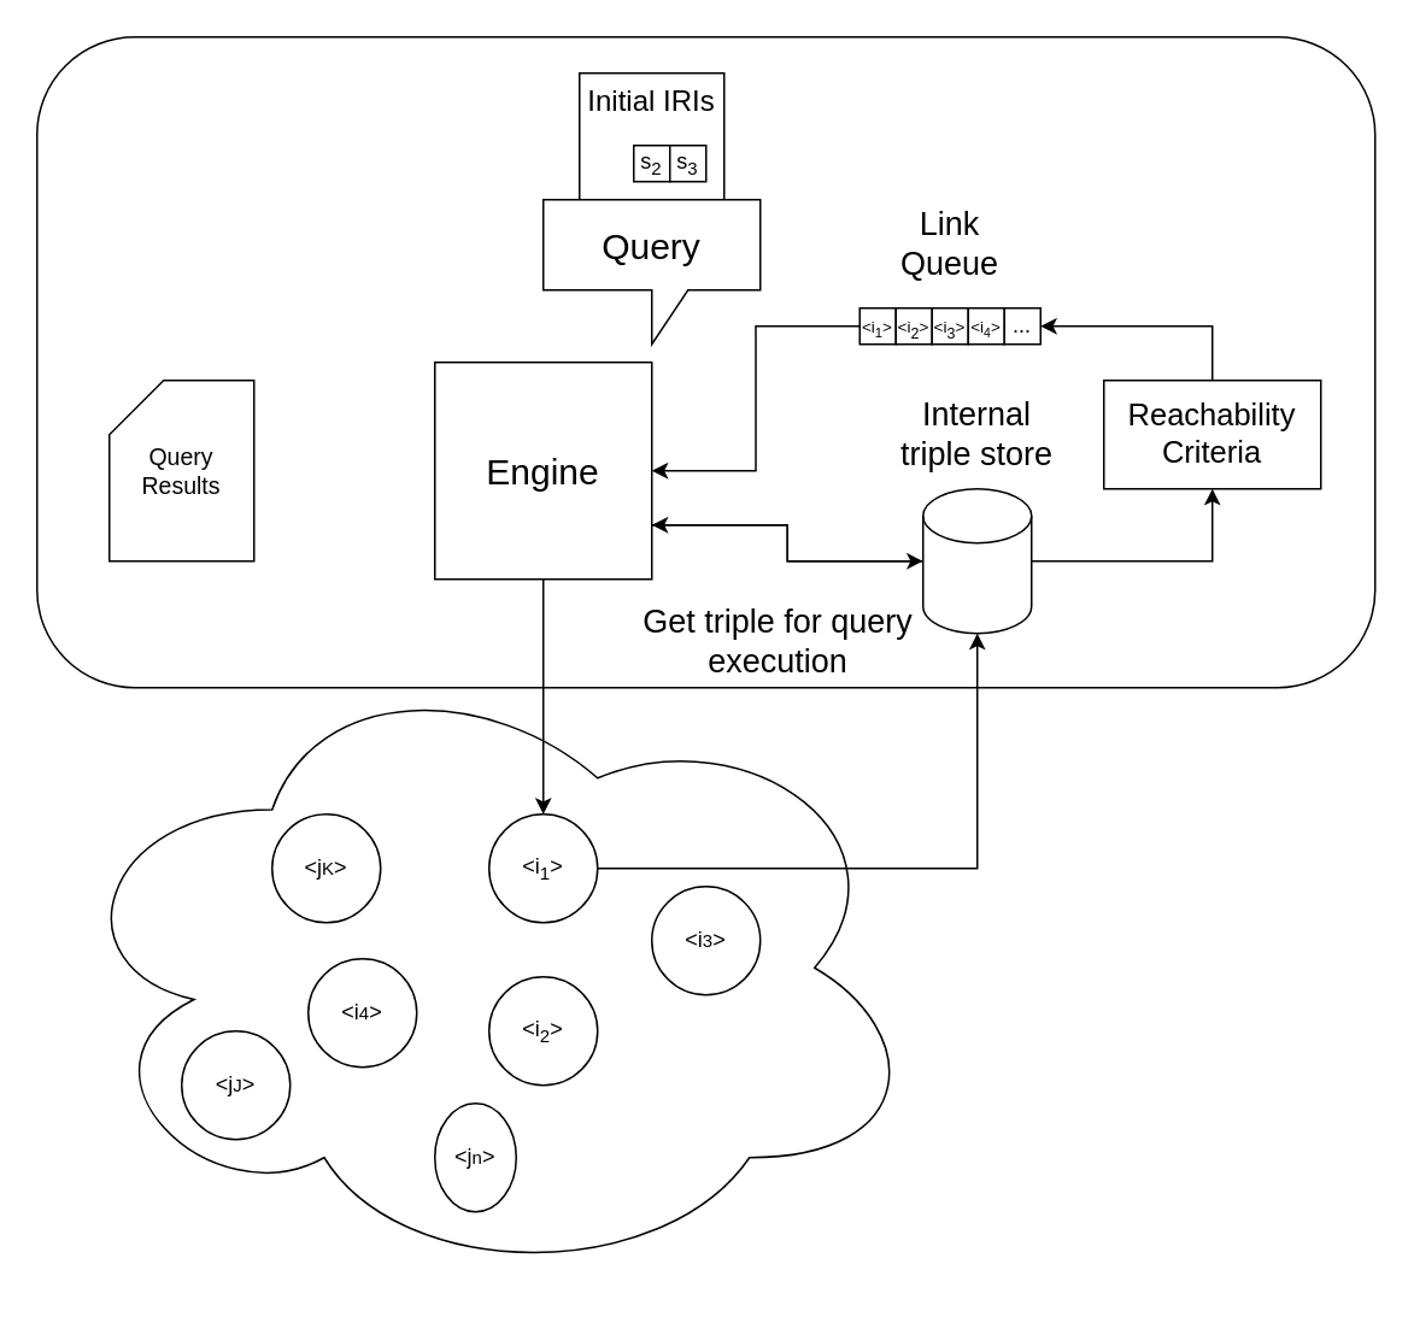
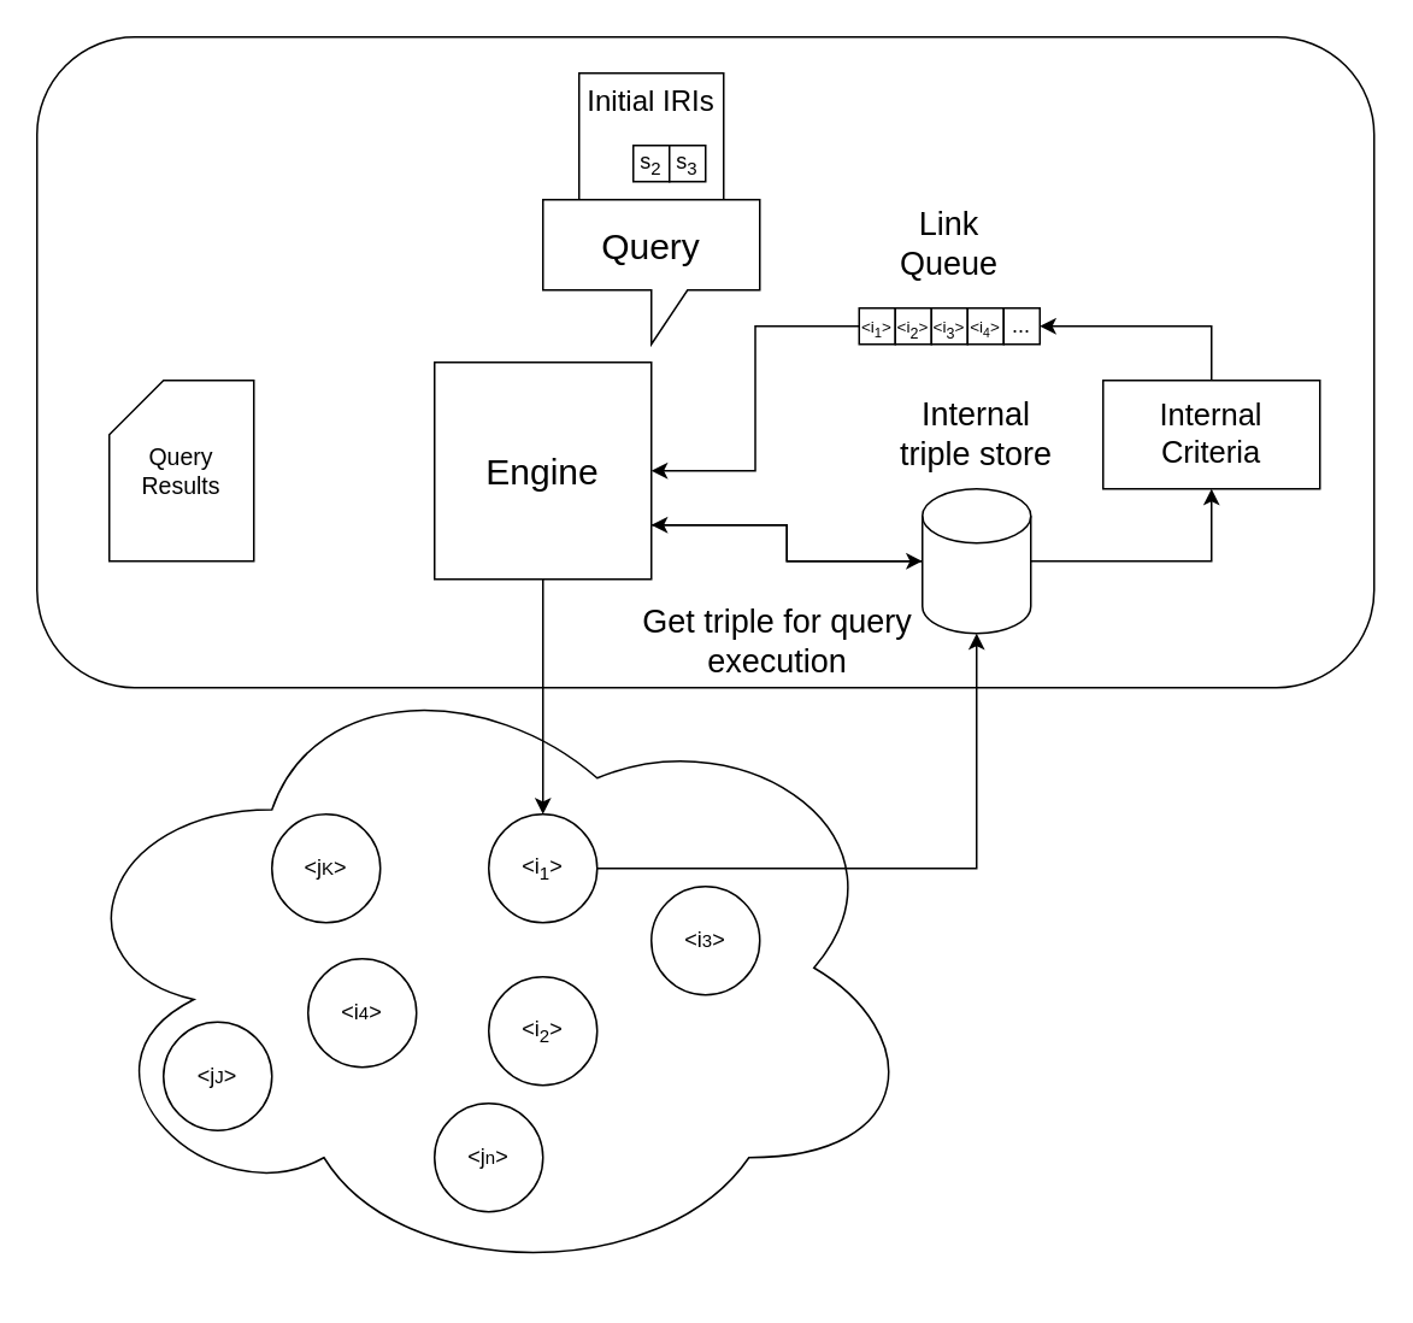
  <mxCell id="0" />
  <mxCell id="1" parent="0" />
  <mxCell id="2" value="" style="rounded=1;whiteSpace=wrap;html=1;" vertex="1" parent="1"><mxGeometry x="20" y="20" width="740" height="360" as="geometry" /></mxCell>
  <mxCell id="3" value="" style="whiteSpace=wrap;html=1;aspect=fixed;" parent="1" vertex="1"><mxGeometry x="320" y="40" width="80" height="80" as="geometry" /></mxCell>
  <mxCell id="4" value="" style="ellipse;shape=cloud;whiteSpace=wrap;html=1;" parent="1" vertex="1"><mxGeometry x="30" y="360" width="480" height="350" as="geometry" /></mxCell>
  <mxCell id="5" style="edgeStyle=orthogonalEdgeStyle;rounded=0;orthogonalLoop=1;jettySize=auto;html=1;" parent="1" source="6" target="24" edge="1"><mxGeometry relative="1" as="geometry"><Array as="points"><mxPoint x="435" y="290" /><mxPoint x="435" y="310" /></Array></mxGeometry></mxCell>
  <mxCell id="6" value="&lt;font style=&quot;font-size: 20px;&quot;&gt;Engine&lt;/font&gt;" style="whiteSpace=wrap;html=1;aspect=fixed;" parent="1" vertex="1"><mxGeometry x="240" y="200" width="120" height="120" as="geometry" /></mxCell>
  <mxCell id="7" value="&amp;lt;j&lt;span style=&quot;font-size: 10px;&quot;&gt;K&lt;/span&gt;&amp;gt;" style="ellipse;whiteSpace=wrap;html=1;aspect=fixed;" parent="1" vertex="1"><mxGeometry x="150" y="450" width="60" height="60" as="geometry" /></mxCell>
  <mxCell id="8" value="&amp;lt;i&lt;span style=&quot;font-size: 10px;&quot;&gt;4&lt;/span&gt;&amp;gt;" style="ellipse;whiteSpace=wrap;html=1;aspect=fixed;" parent="1" vertex="1"><mxGeometry x="170" y="530" width="60" height="60" as="geometry" /></mxCell>
  <mxCell id="9" value="&amp;lt;i&lt;sub&gt;1&lt;/sub&gt;&amp;gt;" style="ellipse;whiteSpace=wrap;html=1;aspect=fixed;" parent="1" vertex="1"><mxGeometry x="270" y="450" width="60" height="60" as="geometry" /></mxCell>
  <mxCell id="10" value="&amp;lt;i&lt;sub&gt;2&lt;/sub&gt;&amp;gt;" style="ellipse;whiteSpace=wrap;html=1;aspect=fixed;" parent="1" vertex="1"><mxGeometry x="270" y="540" width="60" height="60" as="geometry" /></mxCell>
  <mxCell id="11" value="&amp;lt;i&lt;span style=&quot;font-size: 10px;&quot;&gt;3&lt;/span&gt;&amp;gt;" style="ellipse;whiteSpace=wrap;html=1;aspect=fixed;" parent="1" vertex="1"><mxGeometry x="360" y="490" width="60" height="60" as="geometry" /></mxCell>
  <mxCell id="12" style="edgeStyle=orthogonalEdgeStyle;rounded=0;orthogonalLoop=1;jettySize=auto;html=1;entryX=1;entryY=0.5;entryDx=0;entryDy=0;" parent="1" source="13" target="6" edge="1"><mxGeometry relative="1" as="geometry" /></mxCell>
  <mxCell id="13" value="&lt;font style=&quot;font-size: 9px;&quot;&gt;&amp;lt;i&lt;sub&gt;1&lt;/sub&gt;&amp;gt;&lt;/font&gt;" style="whiteSpace=wrap;html=1;aspect=fixed;" parent="1" vertex="1"><mxGeometry x="475" y="170" width="20" height="20" as="geometry" /></mxCell>
  <mxCell id="14" value="&lt;span style=&quot;font-size: 9px;&quot;&gt;&amp;lt;i&lt;/span&gt;&lt;span style=&quot;font-size: 10px;&quot;&gt;&lt;sub&gt;2&lt;/sub&gt;&lt;/span&gt;&lt;span style=&quot;font-size: 9px;&quot;&gt;&amp;gt;&lt;/span&gt;" style="whiteSpace=wrap;html=1;aspect=fixed;" parent="1" vertex="1"><mxGeometry x="495" y="170" width="20" height="20" as="geometry" /></mxCell>
  <mxCell id="15" value="&lt;span style=&quot;font-size: 9px;&quot;&gt;&amp;lt;i&lt;/span&gt;&lt;span style=&quot;font-size: 10px;&quot;&gt;&lt;sub&gt;3&lt;/sub&gt;&lt;/span&gt;&lt;span style=&quot;font-size: 9px;&quot;&gt;&amp;gt;&lt;/span&gt;" style="whiteSpace=wrap;html=1;aspect=fixed;" parent="1" vertex="1"><mxGeometry x="515" y="170" width="20" height="20" as="geometry" /></mxCell>
  <mxCell id="16" value="&lt;span style=&quot;font-size: 9px;&quot;&gt;&amp;lt;i&lt;/span&gt;&lt;span style=&quot;font-size: 8.333px;&quot;&gt;&lt;sub&gt;4&lt;/sub&gt;&lt;/span&gt;&lt;span style=&quot;font-size: 9px;&quot;&gt;&amp;gt;&lt;/span&gt;" style="whiteSpace=wrap;html=1;aspect=fixed;" parent="1" vertex="1"><mxGeometry x="535" y="170" width="20" height="20" as="geometry" /></mxCell>
  <mxCell id="17" value="..." style="whiteSpace=wrap;html=1;aspect=fixed;" parent="1" vertex="1"><mxGeometry x="555" y="170" width="20" height="20" as="geometry" /></mxCell>
  <mxCell id="18" value="&lt;font style=&quot;font-size: 20px;&quot;&gt;Query&lt;/font&gt;" style="shape=callout;whiteSpace=wrap;html=1;perimeter=calloutPerimeter;" parent="1" vertex="1"><mxGeometry x="300" y="110" width="120" height="80" as="geometry" /></mxCell>
  <mxCell id="19" value="s&lt;sub&gt;2&lt;/sub&gt;" style="whiteSpace=wrap;html=1;aspect=fixed;" parent="1" vertex="1"><mxGeometry x="350" y="80" width="20" height="20" as="geometry" /></mxCell>
  <mxCell id="20" value="s&lt;sub&gt;3&lt;/sub&gt;" style="whiteSpace=wrap;html=1;aspect=fixed;" parent="1" vertex="1"><mxGeometry x="370" y="80" width="20" height="20" as="geometry" /></mxCell>
  <mxCell id="21" value="&lt;font style=&quot;font-size: 18px;&quot;&gt;Link Queue&lt;/font&gt;" style="text;html=1;align=center;verticalAlign=middle;whiteSpace=wrap;rounded=0;" parent="1" vertex="1"><mxGeometry x="480" y="120" width="90" height="30" as="geometry" /></mxCell>
  <mxCell id="22" style="edgeStyle=orthogonalEdgeStyle;rounded=0;orthogonalLoop=1;jettySize=auto;html=1;entryX=0.5;entryY=1;entryDx=0;entryDy=0;" parent="1" source="24" target="32" edge="1"><mxGeometry relative="1" as="geometry" /></mxCell>
  <mxCell id="23" style="edgeStyle=orthogonalEdgeStyle;rounded=0;orthogonalLoop=1;jettySize=auto;html=1;entryX=1;entryY=0.75;entryDx=0;entryDy=0;" edge="1" parent="1" source="24" target="6"><mxGeometry relative="1" as="geometry" /></mxCell>
  <mxCell id="24" value="" style="shape=cylinder3;whiteSpace=wrap;html=1;boundedLbl=1;backgroundOutline=1;size=15;" parent="1" vertex="1"><mxGeometry x="510" y="270" width="60" height="80" as="geometry" /></mxCell>
  <mxCell id="25" value="&lt;font style=&quot;font-size: 18px;&quot;&gt;Internal triple store&lt;/font&gt;" style="text;html=1;align=center;verticalAlign=middle;whiteSpace=wrap;rounded=0;" parent="1" vertex="1"><mxGeometry x="495" y="225" width="90" height="30" as="geometry" /></mxCell>
  <mxCell id="26" style="edgeStyle=orthogonalEdgeStyle;rounded=0;orthogonalLoop=1;jettySize=auto;html=1;entryX=0.5;entryY=1;entryDx=0;entryDy=0;entryPerimeter=0;" parent="1" source="9" target="24" edge="1"><mxGeometry relative="1" as="geometry" /></mxCell>
  <mxCell id="27" value="&lt;font style=&quot;font-size: 16px;&quot;&gt;Initial IRIs&lt;/font&gt;" style="text;html=1;align=center;verticalAlign=middle;whiteSpace=wrap;rounded=0;" parent="1" vertex="1"><mxGeometry x="315" y="40" width="90" height="30" as="geometry" /></mxCell>
  <mxCell id="28" style="edgeStyle=orthogonalEdgeStyle;rounded=0;orthogonalLoop=1;jettySize=auto;html=1;exitX=0.5;exitY=1;exitDx=0;exitDy=0;" parent="1" source="6" target="9" edge="1"><mxGeometry relative="1" as="geometry"><mxPoint x="300" y="380" as="sourcePoint" /></mxGeometry></mxCell>
- <mxCell id="29" value="&amp;lt;j&lt;span style=&quot;font-size: 10px;&quot;&gt;J&lt;/span&gt;&amp;gt;" style="ellipse;whiteSpace=wrap;html=1;aspect=fixed;" parent="1" vertex="1"><mxGeometry x="100" y="570" width="60" height="60" as="geometry" /></mxCell>
- <mxCell id="30" value="&amp;lt;j&lt;span style=&quot;font-size: 10px;&quot;&gt;n&lt;/span&gt;&amp;gt;" style="ellipse;whiteSpace=wrap;html=1;aspect=fixed;" parent="1" vertex="1"><mxGeometry x="240" y="610" width="45" height="60" as="geometry" /></mxCell>
+ <mxCell id="29" value="&amp;lt;j&lt;span style=&quot;font-size: 10px;&quot;&gt;J&lt;/span&gt;&amp;gt;" style="ellipse;whiteSpace=wrap;html=1;aspect=fixed;" parent="1" vertex="1"><mxGeometry x="90" y="565" width="60" height="60" as="geometry" /></mxCell>
+ <mxCell id="30" value="&amp;lt;j&lt;span style=&quot;font-size: 10px;&quot;&gt;n&lt;/span&gt;&amp;gt;" style="ellipse;whiteSpace=wrap;html=1;aspect=fixed;" parent="1" vertex="1"><mxGeometry x="240" y="610" width="60" height="60" as="geometry" /></mxCell>
  <mxCell id="31" style="edgeStyle=orthogonalEdgeStyle;rounded=0;orthogonalLoop=1;jettySize=auto;html=1;entryX=1;entryY=0.5;entryDx=0;entryDy=0;" parent="1" source="32" target="17" edge="1"><mxGeometry relative="1" as="geometry"><Array as="points"><mxPoint x="670" y="180" /></Array></mxGeometry></mxCell>
- <mxCell id="32" value="&lt;font style=&quot;font-size: 17px;&quot;&gt;Reachability&lt;br&gt;Criteria&lt;/font&gt;" style="rounded=0;whiteSpace=wrap;html=1;" parent="1" vertex="1"><mxGeometry x="610" y="210" width="120" height="60" as="geometry" /></mxCell>
+ <mxCell id="32" value="&lt;font style=&quot;font-size: 17px;&quot;&gt;Internal&lt;br&gt;Criteria&lt;/font&gt;" style="rounded=0;whiteSpace=wrap;html=1;" parent="1" vertex="1"><mxGeometry x="610" y="210" width="120" height="60" as="geometry" /></mxCell>
  <mxCell id="33" value="&lt;font style=&quot;font-size: 13px;&quot;&gt;Query Results&lt;/font&gt;" style="shape=card;whiteSpace=wrap;html=1;" parent="1" vertex="1"><mxGeometry x="60" y="210" width="80" height="100" as="geometry" /></mxCell>
  <mxCell id="34" value="&lt;font style=&quot;font-size: 18px;&quot;&gt;Get triple for query execution&lt;/font&gt;" style="text;html=1;align=center;verticalAlign=middle;whiteSpace=wrap;rounded=0;" vertex="1" parent="1"><mxGeometry x="350" y="340" width="160" height="30" as="geometry" /></mxCell>
